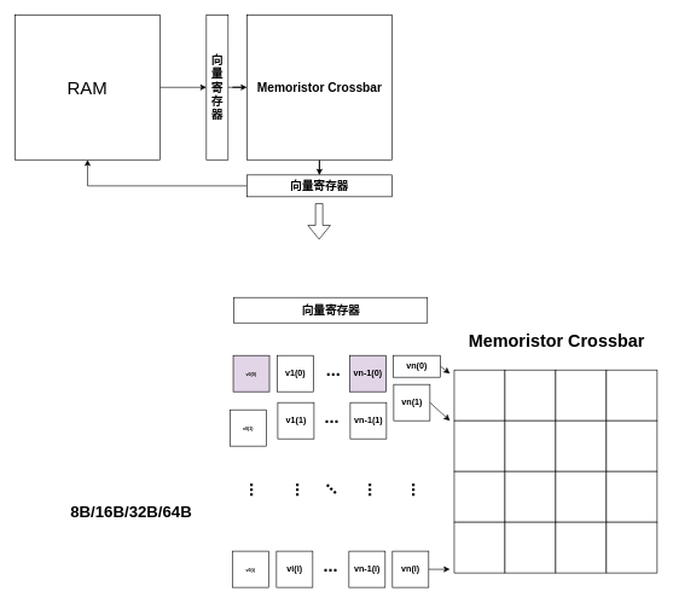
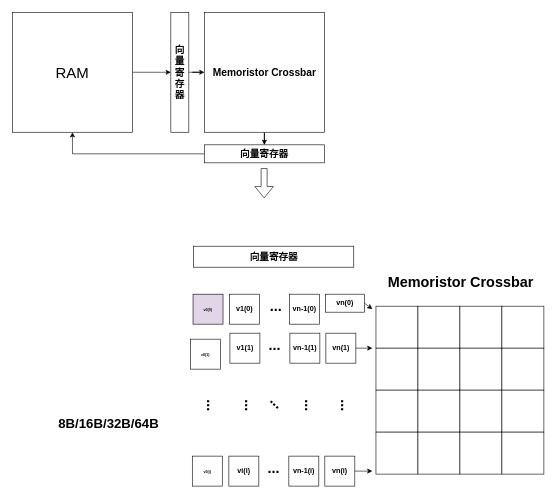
  <mxCell id="0" />
  <mxCell id="1" parent="0" />
  <mxCell id="2" value="" style="edgeStyle=orthogonalEdgeStyle;rounded=0;orthogonalLoop=1;jettySize=auto;html=1;" parent="1" source="3" target="6" edge="1"><mxGeometry relative="1" as="geometry" /></mxCell>
  <mxCell id="3" value="" style="rounded=0;whiteSpace=wrap;html=1;labelBackgroundColor=none;aspect=fixed;" parent="1" vertex="1"><mxGeometry x="340" y="20" width="200" height="200" as="geometry" /></mxCell>
  <mxCell id="4" value="&lt;p style=&quot;line-height: 120%;&quot;&gt;&lt;font style=&quot;font-size: 17px;&quot;&gt;Memoristor Crossbar&lt;/font&gt;&lt;/p&gt;" style="text;strokeColor=none;fillColor=none;html=1;fontSize=24;fontStyle=1;verticalAlign=middle;align=center;" parent="1" vertex="1"><mxGeometry x="280" y="100" width="320" height="40" as="geometry" /></mxCell>
  <mxCell id="5" style="edgeStyle=orthogonalEdgeStyle;rounded=0;orthogonalLoop=1;jettySize=auto;html=1;" parent="1" source="6" target="10" edge="1"><mxGeometry relative="1" as="geometry" /></mxCell>
  <mxCell id="6" value="&lt;font style=&quot;font-size: 16px;&quot;&gt;&lt;b&gt;向量寄存器&lt;/b&gt;&lt;/font&gt;" style="rounded=0;whiteSpace=wrap;html=1;rotation=0;" parent="1" vertex="1"><mxGeometry x="340" y="241" width="200" height="30" as="geometry" /></mxCell>
  <mxCell id="7" value="" style="edgeStyle=orthogonalEdgeStyle;rounded=0;orthogonalLoop=1;jettySize=auto;html=1;" parent="1" source="8" target="3" edge="1"><mxGeometry relative="1" as="geometry" /></mxCell>
  <mxCell id="8" value="&lt;b&gt;&lt;font style=&quot;font-size: 16px;&quot;&gt;向量寄存器&lt;/font&gt;&lt;/b&gt;" style="rounded=0;whiteSpace=wrap;html=1;" parent="1" vertex="1"><mxGeometry x="284" y="20" width="30" height="200" as="geometry" /></mxCell>
  <mxCell id="9" value="" style="edgeStyle=orthogonalEdgeStyle;rounded=0;orthogonalLoop=1;jettySize=auto;html=1;" parent="1" source="10" target="8" edge="1"><mxGeometry relative="1" as="geometry" /></mxCell>
  <mxCell id="10" value="&lt;font style=&quot;font-size: 25px;&quot;&gt;RAM&lt;/font&gt;" style="rounded=0;whiteSpace=wrap;html=1;labelBackgroundColor=none;aspect=fixed;" parent="1" vertex="1"><mxGeometry x="20" y="20" width="200" height="200" as="geometry" /></mxCell>
  <mxCell id="11" value="" style="shape=flexArrow;endArrow=classic;html=1;rounded=0;" parent="1" edge="1"><mxGeometry width="50" height="50" relative="1" as="geometry"><mxPoint x="439.55" y="280" as="sourcePoint" /><mxPoint x="439.55" y="330" as="targetPoint" /></mxGeometry></mxCell>
  <mxCell id="12" value="&lt;b&gt;&lt;font style=&quot;font-size: 6px;&quot;&gt;v0(0)&lt;/font&gt;&lt;/b&gt;" style="whiteSpace=wrap;html=1;aspect=fixed;fillColor=#e1d5e7;" parent="1" vertex="1"><mxGeometry x="321" y="490" width="50" height="50" as="geometry" /></mxCell>
  <mxCell id="13" value="&lt;b&gt;v1(0)&lt;/b&gt;" style="whiteSpace=wrap;html=1;aspect=fixed;" parent="1" vertex="1"><mxGeometry x="382" y="490" width="50" height="50" as="geometry" /></mxCell>
- <mxCell id="14" value="vn-1(0)" style="whiteSpace=wrap;html=1;aspect=fixed;fontStyle=1;direction=north;fillColor=#e1d5e7;" parent="1" vertex="1"><mxGeometry x="482" y="490" width="50" height="50" as="geometry" /></mxCell>
+ <mxCell id="14" value="vn-1(0)" style="whiteSpace=wrap;html=1;aspect=fixed;fontStyle=1;direction=north;" parent="1" vertex="1"><mxGeometry x="482" y="490" width="50" height="50" as="geometry" /></mxCell>
  <mxCell id="15" value="vn(0)" style="whiteSpace=wrap;html=1;aspect=fixed;fontStyle=1" parent="1" vertex="1"><mxGeometry x="542" y="490" width="65" height="30" as="geometry" /></mxCell>
  <mxCell id="16" value="&lt;b&gt;&lt;font style=&quot;font-size: 6px;&quot;&gt;v0(1)&lt;/font&gt;&lt;/b&gt;" style="whiteSpace=wrap;html=1;aspect=fixed;" parent="1" vertex="1"><mxGeometry x="316.5" y="565" width="50" height="50" as="geometry" /></mxCell>
  <mxCell id="17" value="&lt;b&gt;v1(1)&lt;/b&gt;" style="whiteSpace=wrap;html=1;aspect=fixed;" parent="1" vertex="1"><mxGeometry x="382.5" y="555" width="50" height="50" as="geometry" /></mxCell>
  <mxCell id="18" value="vn-1(1)" style="whiteSpace=wrap;html=1;aspect=fixed;fontStyle=1;direction=north;" parent="1" vertex="1"><mxGeometry x="482.5" y="555" width="50" height="50" as="geometry" /></mxCell>
- <mxCell id="19" value="vn(1)" style="whiteSpace=wrap;html=1;aspect=fixed;fontStyle=1" parent="1" vertex="1"><mxGeometry x="542.5" y="530" width="50" height="50" as="geometry" /></mxCell>
+ <mxCell id="19" value="vn(1)" style="whiteSpace=wrap;html=1;aspect=fixed;fontStyle=1" parent="1" vertex="1"><mxGeometry x="542.5" y="555" width="50" height="50" as="geometry" /></mxCell>
  <mxCell id="20" value="&lt;b&gt;&lt;font style=&quot;font-size: 6px;&quot;&gt;v0(i)&lt;/font&gt;&lt;/b&gt;" style="whiteSpace=wrap;html=1;aspect=fixed;" parent="1" vertex="1"><mxGeometry x="319.75" y="760" width="50" height="50" as="geometry" /></mxCell>
  <mxCell id="21" value="&lt;b&gt;vi(i)&lt;/b&gt;" style="whiteSpace=wrap;html=1;aspect=fixed;" parent="1" vertex="1"><mxGeometry x="380.75" y="760" width="50" height="50" as="geometry" /></mxCell>
  <mxCell id="22" value="vn-1(i)" style="whiteSpace=wrap;html=1;aspect=fixed;fontStyle=1;direction=north;" parent="1" vertex="1"><mxGeometry x="480.75" y="760" width="50" height="50" as="geometry" /></mxCell>
  <mxCell id="23" value="vn(i)" style="whiteSpace=wrap;html=1;aspect=fixed;fontStyle=1" parent="1" vertex="1"><mxGeometry x="540.75" y="760" width="50" height="50" as="geometry" /></mxCell>
  <mxCell id="24" value="..." style="text;strokeColor=none;fillColor=none;html=1;fontSize=24;fontStyle=1;verticalAlign=middle;align=center;" parent="1" vertex="1"><mxGeometry x="410" y="490" width="97" height="40" as="geometry" /></mxCell>
  <mxCell id="25" value="..." style="text;strokeColor=none;fillColor=none;html=1;fontSize=24;fontStyle=1;verticalAlign=middle;align=center;" parent="1" vertex="1"><mxGeometry x="407" y="555" width="100" height="40" as="geometry" /></mxCell>
  <mxCell id="26" value="..." style="text;strokeColor=none;fillColor=none;html=1;fontSize=24;fontStyle=1;verticalAlign=middle;align=center;" parent="1" vertex="1"><mxGeometry x="405.25" y="760" width="100" height="40" as="geometry" /></mxCell>
  <mxCell id="27" value="..." style="text;strokeColor=none;fillColor=none;html=1;fontSize=24;fontStyle=1;verticalAlign=middle;align=center;rotation=90;" parent="1" vertex="1"><mxGeometry x="303" y="655" width="100" height="40" as="geometry" /></mxCell>
  <mxCell id="28" value="..." style="text;strokeColor=none;fillColor=none;html=1;fontSize=24;fontStyle=1;verticalAlign=middle;align=center;rotation=90;" parent="1" vertex="1"><mxGeometry x="366" y="655" width="100" height="40" as="geometry" /></mxCell>
  <mxCell id="29" value="..." style="text;strokeColor=none;fillColor=none;html=1;fontSize=24;fontStyle=1;verticalAlign=middle;align=center;rotation=90;" parent="1" vertex="1"><mxGeometry x="466" y="655" width="100" height="40" as="geometry" /></mxCell>
  <mxCell id="30" value="..." style="text;strokeColor=none;fillColor=none;html=1;fontSize=24;fontStyle=1;verticalAlign=middle;align=center;rotation=90;" parent="1" vertex="1"><mxGeometry x="526" y="655" width="100" height="40" as="geometry" /></mxCell>
  <mxCell id="31" value="..." style="text;strokeColor=none;fillColor=none;html=1;fontSize=24;fontStyle=1;verticalAlign=middle;align=center;rotation=45;" parent="1" vertex="1"><mxGeometry x="411" y="650" width="100" height="40" as="geometry" /></mxCell>
  <mxCell id="32" value="&lt;font style=&quot;font-size: 16px;&quot;&gt;&lt;b&gt;向量寄存器&lt;/b&gt;&lt;/font&gt;" style="rounded=0;whiteSpace=wrap;html=1;rotation=0;" parent="1" vertex="1"><mxGeometry x="321.5" y="410" width="267.5" height="35" as="geometry" /></mxCell>
  <mxCell id="33" value="" style="whiteSpace=wrap;html=1;aspect=fixed;" parent="1" vertex="1"><mxGeometry x="626" y="510" width="70" height="70" as="geometry" /></mxCell>
  <mxCell id="34" value="" style="whiteSpace=wrap;html=1;aspect=fixed;" parent="1" vertex="1"><mxGeometry x="696" y="510" width="70" height="70" as="geometry" /></mxCell>
  <mxCell id="35" value="" style="whiteSpace=wrap;html=1;aspect=fixed;" parent="1" vertex="1"><mxGeometry x="766" y="510" width="70" height="70" as="geometry" /></mxCell>
  <mxCell id="36" value="" style="whiteSpace=wrap;html=1;aspect=fixed;" parent="1" vertex="1"><mxGeometry x="836" y="510" width="70" height="70" as="geometry" /></mxCell>
  <mxCell id="37" value="" style="whiteSpace=wrap;html=1;aspect=fixed;" parent="1" vertex="1"><mxGeometry x="626" y="580" width="70" height="70" as="geometry" /></mxCell>
  <mxCell id="38" value="" style="whiteSpace=wrap;html=1;aspect=fixed;" parent="1" vertex="1"><mxGeometry x="696" y="580" width="70" height="70" as="geometry" /></mxCell>
  <mxCell id="39" value="" style="whiteSpace=wrap;html=1;aspect=fixed;" parent="1" vertex="1"><mxGeometry x="766" y="580" width="70" height="70" as="geometry" /></mxCell>
  <mxCell id="40" value="" style="whiteSpace=wrap;html=1;aspect=fixed;" parent="1" vertex="1"><mxGeometry x="836" y="580" width="70" height="70" as="geometry" /></mxCell>
  <mxCell id="41" value="" style="whiteSpace=wrap;html=1;aspect=fixed;" parent="1" vertex="1"><mxGeometry x="626" y="650" width="70" height="70" as="geometry" /></mxCell>
  <mxCell id="42" value="" style="whiteSpace=wrap;html=1;aspect=fixed;" parent="1" vertex="1"><mxGeometry x="696" y="650" width="70" height="70" as="geometry" /></mxCell>
  <mxCell id="43" value="" style="whiteSpace=wrap;html=1;aspect=fixed;" parent="1" vertex="1"><mxGeometry x="766" y="650" width="70" height="70" as="geometry" /></mxCell>
  <mxCell id="44" value="" style="whiteSpace=wrap;html=1;aspect=fixed;" parent="1" vertex="1"><mxGeometry x="836" y="650" width="70" height="70" as="geometry" /></mxCell>
  <mxCell id="45" value="" style="whiteSpace=wrap;html=1;aspect=fixed;" parent="1" vertex="1"><mxGeometry x="626" y="720" width="70" height="70" as="geometry" /></mxCell>
  <mxCell id="46" value="" style="whiteSpace=wrap;html=1;aspect=fixed;" parent="1" vertex="1"><mxGeometry x="696" y="720" width="70" height="70" as="geometry" /></mxCell>
  <mxCell id="47" value="" style="whiteSpace=wrap;html=1;aspect=fixed;" parent="1" vertex="1"><mxGeometry x="766" y="720" width="70" height="70" as="geometry" /></mxCell>
  <mxCell id="48" value="" style="whiteSpace=wrap;html=1;aspect=fixed;" parent="1" vertex="1"><mxGeometry x="836" y="720" width="70" height="70" as="geometry" /></mxCell>
  <mxCell id="49" value="" style="endArrow=classic;html=1;rounded=0;exitX=1;exitY=0.5;exitDx=0;exitDy=0;" parent="1" source="15" edge="1"><mxGeometry width="50" height="50" relative="1" as="geometry"><mxPoint x="640" y="670" as="sourcePoint" /><mxPoint x="620" y="515" as="targetPoint" /></mxGeometry></mxCell>
  <mxCell id="50" value="" style="endArrow=classic;html=1;rounded=0;exitX=1;exitY=0.5;exitDx=0;exitDy=0;" parent="1" source="19" edge="1"><mxGeometry width="50" height="50" relative="1" as="geometry"><mxPoint x="602" y="525" as="sourcePoint" /><mxPoint x="620" y="580" as="targetPoint" /></mxGeometry></mxCell>
  <mxCell id="51" value="" style="endArrow=classic;html=1;rounded=0;exitX=1;exitY=0.5;exitDx=0;exitDy=0;" parent="1" source="23" edge="1"><mxGeometry width="50" height="50" relative="1" as="geometry"><mxPoint x="603" y="590" as="sourcePoint" /><mxPoint x="620" y="785" as="targetPoint" /></mxGeometry></mxCell>
  <mxCell id="52" value="Memoristor Crossbar" style="text;strokeColor=none;fillColor=none;html=1;fontSize=24;fontStyle=1;verticalAlign=middle;align=center;" parent="1" vertex="1"><mxGeometry x="717" y="450" width="100" height="40" as="geometry" /></mxCell>
  <mxCell id="53" value="&lt;font style=&quot;font-size: 22px;&quot;&gt;8B/16B/32B/64B&lt;/font&gt;" style="text;strokeColor=none;fillColor=none;html=1;fontSize=24;fontStyle=1;verticalAlign=middle;align=center;" parent="1" vertex="1"><mxGeometry x="130" y="685" width="100" height="40" as="geometry" /></mxCell>
